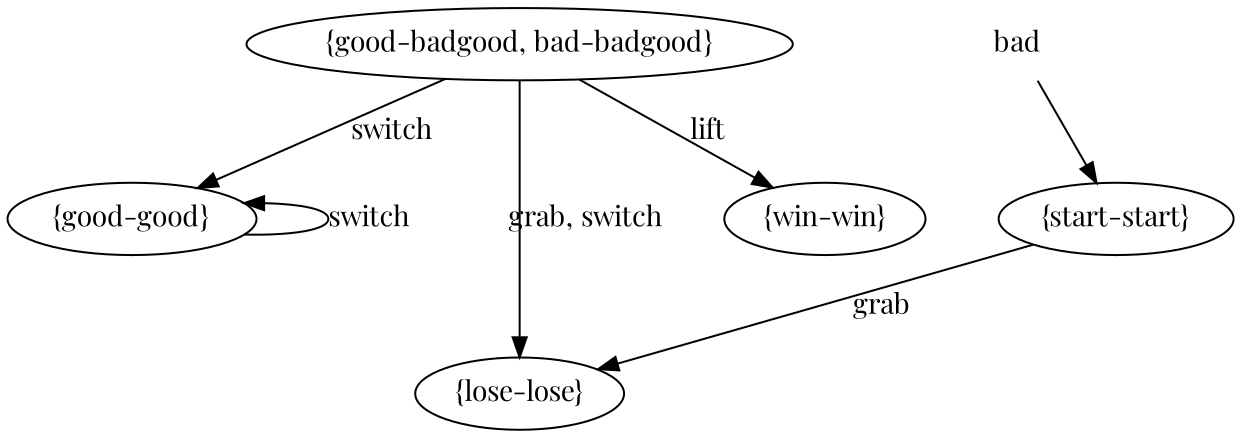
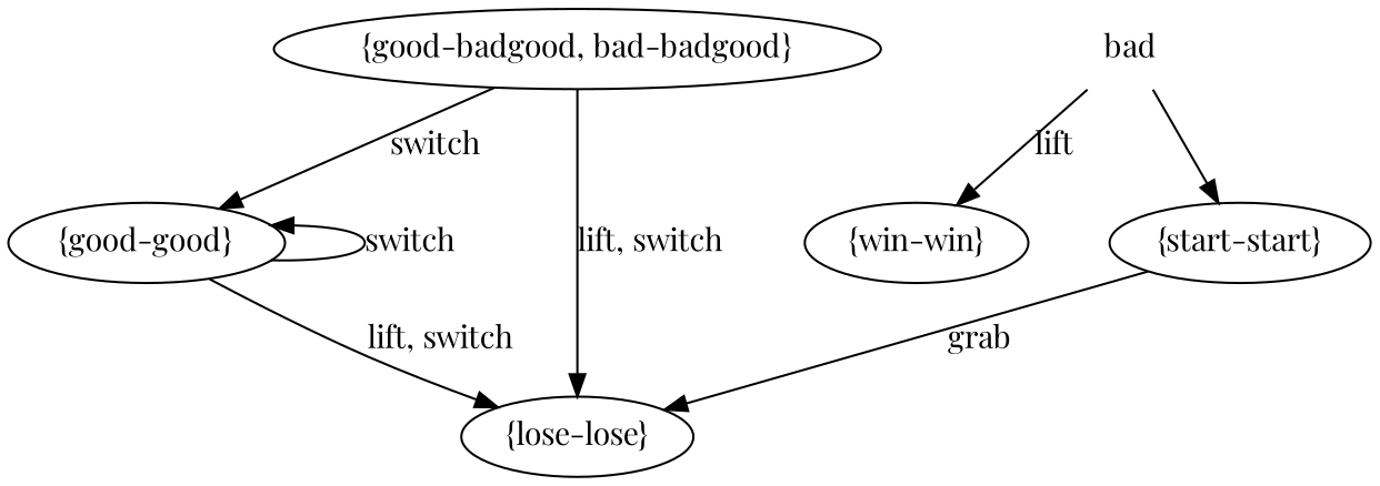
  digraph {
    concentrate=False
    fontname="Playfair Display"
    nodesep=0.5
    ranksep=0.5
    splines=True
    node [fontname="Playfair Display"]
    edge [action="(('lift',), ('switch',))" fontname="Playfair Display"]
    n1 [label="{start-start}"]
    n2 [label="{lose-lose}"]
    n3 [label="{good-badgood, bad-badgood}"]
    n4 [label="{win-win}"]
    n5 [label="{good-good}"]
    n6 [label=bad shape=none]
    n1 -> n2 [action="('grab',)" label=grab]
-   n3 -> n2 [label="grab, switch"]
-   n3 -> n4 [action="('lift',)" label=lift]
+   n3 -> n2 [label="lift, switch"]
+   n6 -> n4 [action="('lift',)" label=lift]
    n3 -> n5 [action="('switch',)" label=switch]
+   n5 -> n2 [label="lift, switch"]
    n5 -> n5 [action="('switch',)" dir=back label=switch]
    n6 -> n1 [action=""]
  }
